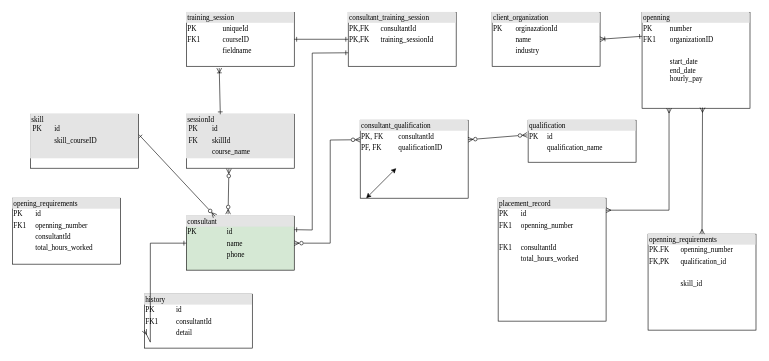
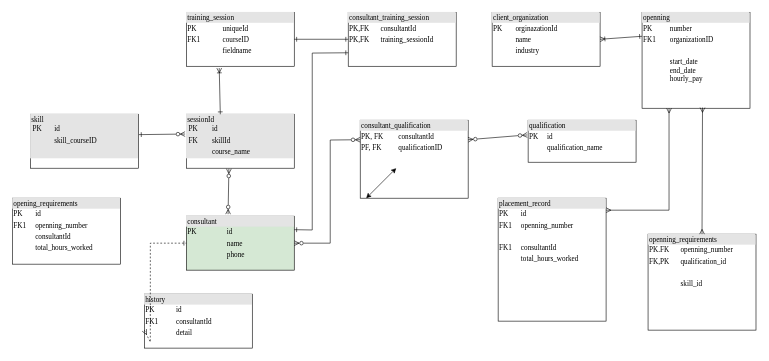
  <mxCell id="0" />
  <mxCell id="1" parent="0" />
  <mxCell id="2" value="&lt;div style=&quot;box-sizing:border-box;width:100%;background:#e4e4e4;padding:2px;&quot;&gt;consultant&lt;/div&gt;&lt;table style=&quot;width:100%;font-size:1em;&quot; cellpadding=&quot;2&quot; cellspacing=&quot;0&quot;&gt;&lt;tbody&gt;&lt;tr&gt;&lt;td&gt;PK&lt;/td&gt;&lt;td&gt;id&lt;/td&gt;&lt;/tr&gt;&lt;tr&gt;&lt;td&gt;&lt;br&gt;&lt;/td&gt;&lt;td&gt;name&lt;/td&gt;&lt;/tr&gt;&lt;tr&gt;&lt;td&gt;&lt;/td&gt;&lt;td&gt;phone&lt;/td&gt;&lt;/tr&gt;&lt;/tbody&gt;&lt;/table&gt;" style="verticalAlign=top;align=left;overflow=fill;html=1;rounded=0;shadow=0;comic=0;labelBackgroundColor=none;strokeWidth=1;fontFamily=Verdana;fontSize=12;fillColor=#d5e8d4;" parent="1" vertex="1"><mxGeometry x="310" y="360" width="180" height="90" as="geometry" /></mxCell>
  <mxCell id="3" value="&lt;div style=&quot;box-sizing: border-box ; width: 100% ; background: #e4e4e4 ; padding: 2px&quot;&gt;consultant_qualification&lt;/div&gt;&lt;table style=&quot;width: 100% ; font-size: 1em&quot; cellpadding=&quot;2&quot; cellspacing=&quot;0&quot;&gt;&lt;tbody&gt;&lt;tr&gt;&lt;td&gt;PK, FK&lt;/td&gt;&lt;td&gt;consultantId&lt;/td&gt;&lt;/tr&gt;&lt;tr&gt;&lt;td&gt;PF, FK&lt;/td&gt;&lt;td&gt;qualificationID&lt;/td&gt;&lt;/tr&gt;&lt;tr&gt;&lt;td&gt;&lt;br&gt;&lt;/td&gt;&lt;td&gt;&lt;br&gt;&lt;/td&gt;&lt;/tr&gt;&lt;/tbody&gt;&lt;/table&gt;" style="verticalAlign=top;align=left;overflow=fill;html=1;rounded=0;shadow=0;comic=0;labelBackgroundColor=none;strokeWidth=1;fontFamily=Verdana;fontSize=12" parent="1" vertex="1"><mxGeometry x="600" y="200" width="180" height="130" as="geometry" /></mxCell>
  <mxCell id="4" value="&lt;div style=&quot;box-sizing: border-box ; width: 100% ; background: #e4e4e4 ; padding: 2px&quot;&gt;qualification&lt;/div&gt;&lt;table style=&quot;width: 100% ; font-size: 1em&quot; cellpadding=&quot;2&quot; cellspacing=&quot;0&quot;&gt;&lt;tbody&gt;&lt;tr&gt;&lt;td&gt;PK&lt;/td&gt;&lt;td&gt;id&lt;/td&gt;&lt;/tr&gt;&lt;tr&gt;&lt;td&gt;&lt;br&gt;&lt;/td&gt;&lt;td&gt;qualification_name&lt;/td&gt;&lt;/tr&gt;&lt;tr&gt;&lt;td&gt;&lt;/td&gt;&lt;td&gt;&lt;/td&gt;&lt;/tr&gt;&lt;/tbody&gt;&lt;/table&gt;" style="verticalAlign=top;align=left;overflow=fill;html=1;rounded=0;shadow=0;comic=0;labelBackgroundColor=none;strokeWidth=1;fontFamily=Verdana;fontSize=12" parent="1" vertex="1"><mxGeometry x="880" y="200" width="180" height="70" as="geometry" /></mxCell>
  <mxCell id="5" value="&lt;div style=&quot;box-sizing:border-box;width:100%;background:#e4e4e4;padding:2px;&quot;&gt;history&lt;/div&gt;&lt;table style=&quot;width:100%;font-size:1em;&quot; cellpadding=&quot;2&quot; cellspacing=&quot;0&quot;&gt;&lt;tbody&gt;&lt;tr&gt;&lt;td&gt;PK&lt;/td&gt;&lt;td&gt;id&lt;/td&gt;&lt;/tr&gt;&lt;tr&gt;&lt;td&gt;FK1&lt;/td&gt;&lt;td&gt;consultantId&lt;/td&gt;&lt;/tr&gt;&lt;tr&gt;&lt;td&gt;&lt;/td&gt;&lt;td&gt;detail&lt;/td&gt;&lt;/tr&gt;&lt;/tbody&gt;&lt;/table&gt;" style="verticalAlign=top;align=left;overflow=fill;html=1;rounded=0;shadow=0;comic=0;labelBackgroundColor=none;strokeWidth=1;fontFamily=Verdana;fontSize=12" parent="1" vertex="1"><mxGeometry x="240" y="490" width="180" height="90" as="geometry" /></mxCell>
  <mxCell id="6" value="&lt;div style=&quot;box-sizing: border-box ; width: 100% ; background: #e4e4e4 ; padding: 2px&quot;&gt;placement_record&lt;/div&gt;&lt;table style=&quot;width: 100% ; font-size: 1em&quot; cellpadding=&quot;2&quot; cellspacing=&quot;0&quot;&gt;&lt;tbody&gt;&lt;tr&gt;&lt;td&gt;PK&lt;/td&gt;&lt;td&gt;id&lt;/td&gt;&lt;/tr&gt;&lt;tr&gt;&lt;td&gt;FK1&lt;/td&gt;&lt;td&gt;openning_number&lt;/td&gt;&lt;/tr&gt;&lt;tr&gt;&lt;td&gt;&lt;/td&gt;&lt;td&gt;&lt;br&gt;&lt;/td&gt;&lt;/tr&gt;&lt;tr&gt;&lt;td&gt;FK1&lt;br&gt;&lt;/td&gt;&lt;td&gt;consultantId&lt;br&gt;&lt;/td&gt;&lt;/tr&gt;&lt;tr&gt;&lt;td&gt;&lt;br&gt;&lt;/td&gt;&lt;td&gt;total_hours_worked&lt;/td&gt;&lt;/tr&gt;&lt;tr&gt;&lt;td&gt;&lt;br&gt;&lt;/td&gt;&lt;td&gt;&lt;br&gt;&lt;/td&gt;&lt;/tr&gt;&lt;tr&gt;&lt;td&gt;&lt;br&gt;&lt;/td&gt;&lt;td&gt;&lt;/td&gt;&lt;/tr&gt;&lt;/tbody&gt;&lt;/table&gt;" style="verticalAlign=top;align=left;overflow=fill;html=1;rounded=0;shadow=0;comic=0;labelBackgroundColor=none;strokeWidth=1;fontFamily=Verdana;fontSize=12" parent="1" vertex="1"><mxGeometry x="830" y="330" width="180" height="205" as="geometry" /></mxCell>
  <mxCell id="7" value="&lt;div style=&quot;box-sizing: border-box ; width: 100% ; background: #e4e4e4 ; padding: 2px&quot;&gt;opening_requirements&lt;/div&gt;&lt;table style=&quot;width: 100% ; font-size: 1em&quot; cellpadding=&quot;2&quot; cellspacing=&quot;0&quot;&gt;&lt;tbody&gt;&lt;tr&gt;&lt;td&gt;PK&lt;/td&gt;&lt;td&gt;id&lt;/td&gt;&lt;/tr&gt;&lt;tr&gt;&lt;td&gt;FK1&lt;/td&gt;&lt;td&gt;openning_number&lt;/td&gt;&lt;/tr&gt;&lt;tr&gt;&lt;td&gt;&lt;/td&gt;&lt;td&gt;consultantId&lt;/td&gt;&lt;/tr&gt;&lt;tr&gt;&lt;td&gt;&lt;br&gt;&lt;/td&gt;&lt;td&gt;total_hours_worked&lt;br&gt;&lt;/td&gt;&lt;/tr&gt;&lt;tr&gt;&lt;td&gt;&lt;/td&gt;&lt;td&gt;&lt;br&gt;&lt;/td&gt;&lt;/tr&gt;&lt;/tbody&gt;&lt;/table&gt;" style="verticalAlign=top;align=left;overflow=fill;html=1;rounded=0;shadow=0;comic=0;labelBackgroundColor=none;strokeWidth=1;fontFamily=Verdana;fontSize=12" parent="1" vertex="1"><mxGeometry x="20" y="330" width="180" height="110" as="geometry" /></mxCell>
  <mxCell id="8" value="&lt;div style=&quot;box-sizing:border-box;width:100%;background:#e4e4e4;padding:2px;&quot;&gt;training_session&lt;/div&gt;&lt;table style=&quot;width:100%;font-size:1em;&quot; cellpadding=&quot;2&quot; cellspacing=&quot;0&quot;&gt;&lt;tbody&gt;&lt;tr&gt;&lt;td&gt;PK&lt;/td&gt;&lt;td&gt;uniqueId&lt;/td&gt;&lt;/tr&gt;&lt;tr&gt;&lt;td&gt;FK1&lt;/td&gt;&lt;td&gt;courseID&lt;/td&gt;&lt;/tr&gt;&lt;tr&gt;&lt;td&gt;&lt;/td&gt;&lt;td&gt;fieldname&lt;/td&gt;&lt;/tr&gt;&lt;/tbody&gt;&lt;/table&gt;" style="verticalAlign=top;align=left;overflow=fill;html=1;rounded=0;shadow=0;comic=0;labelBackgroundColor=none;strokeWidth=1;fontFamily=Verdana;fontSize=12" parent="1" vertex="1"><mxGeometry x="310" y="20" width="180" height="90" as="geometry" /></mxCell>
  <mxCell id="9" value="&lt;div style=&quot;box-sizing:border-box;width:100%;background:#e4e4e4;padding:2px;&quot;&gt;sessionId&lt;table style=&quot;background-color: initial; font-size: 1em; width: 100%;&quot; cellpadding=&quot;2&quot; cellspacing=&quot;0&quot;&gt;&lt;tbody&gt;&lt;tr&gt;&lt;td&gt;PK&lt;/td&gt;&lt;td&gt;id&lt;/td&gt;&lt;/tr&gt;&lt;tr&gt;&lt;td&gt;FK&lt;/td&gt;&lt;td&gt;skillId&lt;br&gt;&lt;/td&gt;&lt;/tr&gt;&lt;tr&gt;&lt;td&gt;&lt;/td&gt;&lt;td&gt;course_name&lt;/td&gt;&lt;/tr&gt;&lt;/tbody&gt;&lt;/table&gt;&lt;/div&gt;" style="verticalAlign=top;align=left;overflow=fill;html=1;rounded=0;shadow=0;comic=0;labelBackgroundColor=none;strokeWidth=1;fontFamily=Verdana;fontSize=12" parent="1" vertex="1"><mxGeometry x="310" y="190" width="180" height="90" as="geometry" /></mxCell>
  <mxCell id="10" value="&lt;div style=&quot;box-sizing:border-box;width:100%;background:#e4e4e4;padding:2px;&quot;&gt;skill&lt;table style=&quot;background-color: initial; font-size: 1em; width: 100%;&quot; cellpadding=&quot;2&quot; cellspacing=&quot;0&quot;&gt;&lt;tbody&gt;&lt;tr&gt;&lt;td&gt;PK&lt;/td&gt;&lt;td&gt;id&lt;/td&gt;&lt;/tr&gt;&lt;tr&gt;&lt;td&gt;&lt;br&gt;&lt;/td&gt;&lt;td&gt;skill_courseID&lt;/td&gt;&lt;/tr&gt;&lt;tr&gt;&lt;td&gt;&lt;/td&gt;&lt;td&gt;&lt;br&gt;&lt;/td&gt;&lt;/tr&gt;&lt;/tbody&gt;&lt;/table&gt;&lt;/div&gt;" style="verticalAlign=top;align=left;overflow=fill;html=1;rounded=0;shadow=0;comic=0;labelBackgroundColor=none;strokeWidth=1;fontFamily=Verdana;fontSize=12" vertex="1" parent="1"><mxGeometry x="50" y="190" width="180" height="90" as="geometry" /></mxCell>
  <mxCell id="11" value="&lt;div style=&quot;box-sizing:border-box;width:100%;background:#e4e4e4;padding:2px;&quot;&gt;consultant_training_session&lt;/div&gt;&lt;table style=&quot;width:100%;font-size:1em;&quot; cellpadding=&quot;2&quot; cellspacing=&quot;0&quot;&gt;&lt;tbody&gt;&lt;tr&gt;&lt;td&gt;PK,FK&lt;/td&gt;&lt;td&gt;consultantId&lt;/td&gt;&lt;/tr&gt;&lt;tr&gt;&lt;td&gt;PK,FK&lt;/td&gt;&lt;td&gt;training_sessionId&lt;/td&gt;&lt;/tr&gt;&lt;tr&gt;&lt;td&gt;&lt;/td&gt;&lt;td&gt;&lt;br&gt;&lt;/td&gt;&lt;/tr&gt;&lt;/tbody&gt;&lt;/table&gt;" style="verticalAlign=top;align=left;overflow=fill;html=1;rounded=0;shadow=0;comic=0;labelBackgroundColor=none;strokeWidth=1;fontFamily=Verdana;fontSize=12" vertex="1" parent="1"><mxGeometry x="580" y="20" width="180" height="90" as="geometry" /></mxCell>
  <mxCell id="12" value="&lt;div style=&quot;box-sizing: border-box ; width: 100% ; background: #e4e4e4 ; padding: 2px&quot;&gt;openning&lt;/div&gt;&lt;table style=&quot;width: 100% ; font-size: 1em&quot; cellpadding=&quot;2&quot; cellspacing=&quot;0&quot;&gt;&lt;tbody&gt;&lt;tr&gt;&lt;td&gt;PK&lt;/td&gt;&lt;td&gt;number&lt;/td&gt;&lt;/tr&gt;&lt;tr&gt;&lt;td&gt;FK1&lt;/td&gt;&lt;td&gt;organizationID&lt;/td&gt;&lt;/tr&gt;&lt;tr&gt;&lt;td&gt;&lt;/td&gt;&lt;td&gt;&lt;br&gt;&lt;/td&gt;&lt;/tr&gt;&lt;tr&gt;&lt;td&gt;&lt;br&gt;&lt;/td&gt;&lt;td&gt;start_date&lt;br&gt;end_date&lt;br&gt;hourly_pay&lt;/td&gt;&lt;/tr&gt;&lt;tr&gt;&lt;td&gt;&lt;br&gt;&lt;/td&gt;&lt;td&gt;&lt;br&gt;&lt;/td&gt;&lt;/tr&gt;&lt;/tbody&gt;&lt;/table&gt;" style="verticalAlign=top;align=left;overflow=fill;html=1;rounded=0;shadow=0;comic=0;labelBackgroundColor=none;strokeWidth=1;fontFamily=Verdana;fontSize=12" vertex="1" parent="1"><mxGeometry x="1070" y="20" width="180" height="160" as="geometry" /></mxCell>
- <mxCell id="13" value="" style="endArrow=ERone;startArrow=ERmany;html=1;rounded=0;entryX=0;entryY=0.5;entryDx=0;entryDy=0;exitX=0;exitY=0.667;exitDx=0;exitDy=0;exitPerimeter=0;startFill=0;endFill=0;" edge="1" parent="1" source="5" target="2"><mxGeometry width="50" height="50" relative="1" as="geometry"><mxPoint x="230" y="405" as="sourcePoint" /><mxPoint x="280" y="430" as="targetPoint" /><Array as="points"><mxPoint x="250" y="570" /><mxPoint x="250" y="405" /></Array></mxGeometry></mxCell>
+ <mxCell id="13" value="" style="endArrow=ERone;startArrow=ERmany;html=1;rounded=0;entryX=0;entryY=0.5;entryDx=0;entryDy=0;exitX=0;exitY=0.667;exitDx=0;exitDy=0;exitPerimeter=0;startFill=0;endFill=0;dashed=1;" edge="1" parent="1" source="5" target="2"><mxGeometry width="50" height="50" relative="1" as="geometry"><mxPoint x="230" y="405" as="sourcePoint" /><mxPoint x="280" y="430" as="targetPoint" /><Array as="points"><mxPoint x="250" y="570" /><mxPoint x="250" y="405" /></Array></mxGeometry></mxCell>
  <mxCell id="14" value="" style="endArrow=ERzeroToMany;startArrow=ERzeroToMany;html=1;rounded=0;exitX=0.387;exitY=-0.037;exitDx=0;exitDy=0;exitPerimeter=0;startFill=0;endFill=0;" edge="1" parent="1" source="2"><mxGeometry width="50" height="50" relative="1" as="geometry"><mxPoint x="340" y="350" as="sourcePoint" /><mxPoint x="381" y="281" as="targetPoint" /></mxGeometry></mxCell>
  <mxCell id="15" value="" style="endArrow=ERzeroToMany;startArrow=ERzeroToMany;html=1;rounded=0;entryX=0;entryY=0.25;entryDx=0;entryDy=0;startFill=0;endFill=0;" edge="1" parent="1" target="3"><mxGeometry width="50" height="50" relative="1" as="geometry"><mxPoint x="490" y="405" as="sourcePoint" /><mxPoint x="610" y="410" as="targetPoint" /><Array as="points"><mxPoint x="550" y="405" /><mxPoint x="550" y="233" /></Array></mxGeometry></mxCell>
  <mxCell id="16" value="" style="endArrow=ERzeroToMany;startArrow=ERzeroToMany;html=1;rounded=0;exitX=1;exitY=0.25;exitDx=0;exitDy=0;entryX=-0.009;entryY=0.35;entryDx=0;entryDy=0;entryPerimeter=0;startFill=0;endFill=0;" edge="1" parent="1" source="3" target="4"><mxGeometry width="50" height="50" relative="1" as="geometry"><mxPoint x="840" y="420" as="sourcePoint" /><mxPoint x="890" y="370" as="targetPoint" /></mxGeometry></mxCell>
- <mxCell id="17" value="" style="endArrow=ERzeroToMany;startArrow=ERone;html=1;rounded=0;exitX=1.005;exitY=0.378;exitDx=0;exitDy=0;exitPerimeter=0;startFill=0;endFill=0;" edge="1" parent="1" source="10" target="2"><mxGeometry width="50" height="50" relative="1" as="geometry"><mxPoint x="240" y="223" as="sourcePoint" /><mxPoint x="220" y="330" as="targetPoint" /></mxGeometry></mxCell>
+ <mxCell id="17" value="" style="endArrow=ERzeroToMany;startArrow=ERone;html=1;rounded=0;entryX=-0.011;entryY=0.367;entryDx=0;entryDy=0;entryPerimeter=0;exitX=1.005;exitY=0.378;exitDx=0;exitDy=0;exitPerimeter=0;startFill=0;endFill=0;" edge="1" parent="1" source="10" target="9"><mxGeometry width="50" height="50" relative="1" as="geometry"><mxPoint x="240" y="223" as="sourcePoint" /><mxPoint x="220" y="330" as="targetPoint" /></mxGeometry></mxCell>
  <mxCell id="18" value="" style="endArrow=ERoneToMany;startArrow=ERone;html=1;rounded=0;entryX=0.305;entryY=1.033;entryDx=0;entryDy=0;entryPerimeter=0;exitX=0.315;exitY=0.001;exitDx=0;exitDy=0;exitPerimeter=0;startFill=0;endFill=0;" edge="1" parent="1" source="9" target="8"><mxGeometry width="50" height="50" relative="1" as="geometry"><mxPoint x="320" y="180" as="sourcePoint" /><mxPoint x="370" y="130" as="targetPoint" /></mxGeometry></mxCell>
  <mxCell id="19" value="" style="endArrow=ERone;startArrow=ERone;html=1;rounded=0;exitX=1;exitY=0.5;exitDx=0;exitDy=0;entryX=0;entryY=0.5;entryDx=0;entryDy=0;startFill=0;endFill=0;" edge="1" parent="1" source="8" target="11"><mxGeometry width="50" height="50" relative="1" as="geometry"><mxPoint x="530" y="180" as="sourcePoint" /><mxPoint x="580" y="130" as="targetPoint" /></mxGeometry></mxCell>
  <mxCell id="20" value="" style="endArrow=ERone;startArrow=ERone;html=1;rounded=0;exitX=1;exitY=0.25;exitDx=0;exitDy=0;entryX=0;entryY=0.75;entryDx=0;entryDy=0;startFill=0;endFill=0;" edge="1" parent="1" source="2" target="11"><mxGeometry width="50" height="50" relative="1" as="geometry"><mxPoint x="520" y="200" as="sourcePoint" /><mxPoint x="520" y="80" as="targetPoint" /><Array as="points"><mxPoint x="520" y="383" /><mxPoint x="520" y="88" /></Array></mxGeometry></mxCell>
  <mxCell id="21" value="&lt;div style=&quot;box-sizing:border-box;width:100%;background:#e4e4e4;padding:2px;&quot;&gt;client_organization&lt;/div&gt;&lt;table style=&quot;width:100%;font-size:1em;&quot; cellpadding=&quot;2&quot; cellspacing=&quot;0&quot;&gt;&lt;tbody&gt;&lt;tr&gt;&lt;td&gt;PK&lt;/td&gt;&lt;td&gt;orginazationId&lt;/td&gt;&lt;/tr&gt;&lt;tr&gt;&lt;td&gt;&lt;br&gt;&lt;/td&gt;&lt;td&gt;name&lt;/td&gt;&lt;/tr&gt;&lt;tr&gt;&lt;td&gt;&lt;br&gt;&lt;/td&gt;&lt;td&gt;industry&lt;/td&gt;&lt;/tr&gt;&lt;/tbody&gt;&lt;/table&gt;" style="verticalAlign=top;align=left;overflow=fill;html=1;rounded=0;shadow=0;comic=0;labelBackgroundColor=none;strokeWidth=1;fontFamily=Verdana;fontSize=12" vertex="1" parent="1"><mxGeometry x="820" y="20" width="180" height="90" as="geometry" /></mxCell>
  <mxCell id="22" value="" style="endArrow=ERone;startArrow=ERoneToMany;html=1;rounded=0;exitX=1;exitY=0.5;exitDx=0;exitDy=0;entryX=0;entryY=0.25;entryDx=0;entryDy=0;startFill=0;endFill=0;" edge="1" parent="1" source="21" target="12"><mxGeometry width="50" height="50" relative="1" as="geometry"><mxPoint x="910" y="190" as="sourcePoint" /><mxPoint x="1060" y="65" as="targetPoint" /></mxGeometry></mxCell>
  <mxCell id="23" value="&lt;div style=&quot;box-sizing: border-box ; width: 100% ; background: #e4e4e4 ; padding: 2px&quot;&gt;openning_requirements&lt;/div&gt;&lt;table style=&quot;width: 100% ; font-size: 1em&quot; cellpadding=&quot;2&quot; cellspacing=&quot;0&quot;&gt;&lt;tbody&gt;&lt;tr&gt;&lt;td&gt;PK.FK&lt;/td&gt;&lt;td&gt;openning_number&lt;/td&gt;&lt;/tr&gt;&lt;tr&gt;&lt;td&gt;FK,PK&lt;/td&gt;&lt;td&gt;qualification_id&lt;br&gt;&lt;/td&gt;&lt;/tr&gt;&lt;tr&gt;&lt;td&gt;&lt;/td&gt;&lt;td&gt;&lt;br&gt;&lt;/td&gt;&lt;/tr&gt;&lt;tr&gt;&lt;td&gt;&lt;br&gt;&lt;/td&gt;&lt;td&gt;skill_id&lt;br&gt;&lt;br&gt;&lt;br&gt;&lt;/td&gt;&lt;/tr&gt;&lt;tr&gt;&lt;td&gt;&lt;br&gt;&lt;/td&gt;&lt;td&gt;&lt;br&gt;&lt;/td&gt;&lt;/tr&gt;&lt;/tbody&gt;&lt;/table&gt;" style="verticalAlign=top;align=left;overflow=fill;html=1;rounded=0;shadow=0;comic=0;labelBackgroundColor=none;strokeWidth=1;fontFamily=Verdana;fontSize=12" vertex="1" parent="1"><mxGeometry x="1080" y="390" width="180" height="160" as="geometry" /></mxCell>
  <mxCell id="24" value="" style="endArrow=ERmany;startArrow=ERmany;html=1;rounded=0;entryX=0.25;entryY=1;entryDx=0;entryDy=0;startFill=0;endFill=0;" edge="1" parent="1" target="12"><mxGeometry width="50" height="50" relative="1" as="geometry"><mxPoint x="1010" y="350" as="sourcePoint" /><mxPoint x="1060" y="300" as="targetPoint" /><Array as="points"><mxPoint x="1115" y="350" /></Array></mxGeometry></mxCell>
  <mxCell id="25" value="" style="endArrow=classic;startArrow=classic;html=1;rounded=0;" edge="1" parent="1"><mxGeometry width="50" height="50" relative="1" as="geometry"><mxPoint x="610" y="330" as="sourcePoint" /><mxPoint x="660" y="280" as="targetPoint" /></mxGeometry></mxCell>
  <mxCell id="26" value="" style="endArrow=ERmany;startArrow=ERmany;html=1;rounded=0;entryX=0.56;entryY=0.993;entryDx=0;entryDy=0;entryPerimeter=0;exitX=0.5;exitY=0;exitDx=0;exitDy=0;startFill=0;endFill=0;" edge="1" parent="1" source="23" target="12"><mxGeometry width="50" height="50" relative="1" as="geometry"><mxPoint x="1150" y="280" as="sourcePoint" /><mxPoint x="1200" y="230" as="targetPoint" /></mxGeometry></mxCell>
